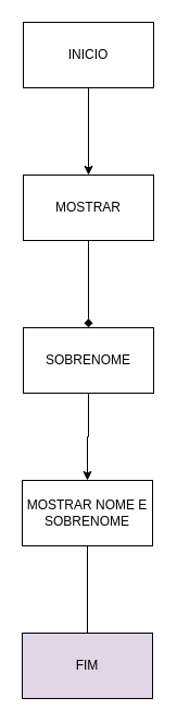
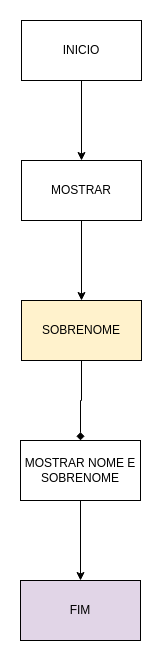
  <mxCell id="0" />
  <mxCell id="1" parent="0" />
  <mxCell id="2" value="" style="edgeStyle=orthogonalEdgeStyle;rounded=0;orthogonalLoop=1;jettySize=auto;html=1;" edge="1" parent="1" source="3" target="5"><mxGeometry relative="1" as="geometry" /></mxCell>
  <mxCell id="3" value="INICIO" style="rounded=0;whiteSpace=wrap;html=1;" vertex="1" parent="1"><mxGeometry x="21" y="20" width="120" height="60" as="geometry" /></mxCell>
- <mxCell id="4" value="" style="edgeStyle=orthogonalEdgeStyle;rounded=0;orthogonalLoop=1;jettySize=auto;html=1;endArrow=diamond;" edge="1" parent="1" source="5" target="7"><mxGeometry relative="1" as="geometry" /></mxCell>
+ <mxCell id="4" value="" style="edgeStyle=orthogonalEdgeStyle;rounded=0;orthogonalLoop=1;jettySize=auto;html=1;" edge="1" parent="1" source="5" target="7"><mxGeometry relative="1" as="geometry" /></mxCell>
  <mxCell id="5" value="MOSTRAR" style="whiteSpace=wrap;html=1;rounded=0;" vertex="1" parent="1"><mxGeometry x="21" y="160" width="120" height="60" as="geometry" /></mxCell>
- <mxCell id="6" value="" style="edgeStyle=orthogonalEdgeStyle;rounded=0;orthogonalLoop=1;jettySize=auto;html=1;" edge="1" parent="1" source="7" target="9"><mxGeometry relative="1" as="geometry" /></mxCell>
- <mxCell id="7" value="SOBRENOME" style="whiteSpace=wrap;html=1;rounded=0;" vertex="1" parent="1"><mxGeometry x="21" y="300" width="120" height="60" as="geometry" /></mxCell>
- <mxCell id="8" value="" style="edgeStyle=orthogonalEdgeStyle;rounded=0;orthogonalLoop=1;jettySize=auto;html=1;endArrow=none;" edge="1" parent="1" source="9" target="10"><mxGeometry relative="1" as="geometry" /></mxCell>
+ <mxCell id="6" value="" style="edgeStyle=orthogonalEdgeStyle;rounded=0;orthogonalLoop=1;jettySize=auto;html=1;endArrow=diamond;" edge="1" parent="1" source="7" target="9"><mxGeometry relative="1" as="geometry" /></mxCell>
+ <mxCell id="7" value="SOBRENOME" style="whiteSpace=wrap;html=1;rounded=0;fillColor=#fff2cc;" vertex="1" parent="1"><mxGeometry x="21" y="300" width="120" height="60" as="geometry" /></mxCell>
+ <mxCell id="8" value="" style="edgeStyle=orthogonalEdgeStyle;rounded=0;orthogonalLoop=1;jettySize=auto;html=1;" edge="1" parent="1" source="9" target="10"><mxGeometry relative="1" as="geometry" /></mxCell>
  <mxCell id="9" value="MOSTRAR NOME E SOBRENOME" style="whiteSpace=wrap;html=1;rounded=0;" vertex="1" parent="1"><mxGeometry x="20" y="440" width="120" height="60" as="geometry" /></mxCell>
  <mxCell id="10" value="FIM" style="whiteSpace=wrap;html=1;rounded=0;fillColor=#e1d5e7;" vertex="1" parent="1"><mxGeometry x="20" y="580" width="120" height="60" as="geometry" /></mxCell>
